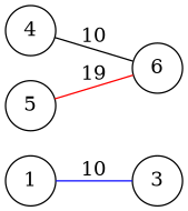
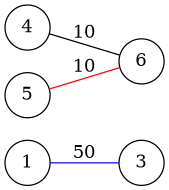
  graph {
    rankdir=LR
    node [shape=circle]
    1
    3
    4
    6
    5
-   1 -- 3 [color=blue label=10]
+   1 -- 3 [color=blue label=50]
    4 -- 6 [color=black label=10]
-   5 -- 6 [color=red label=19]
+   5 -- 6 [color=red label=10]
  }
